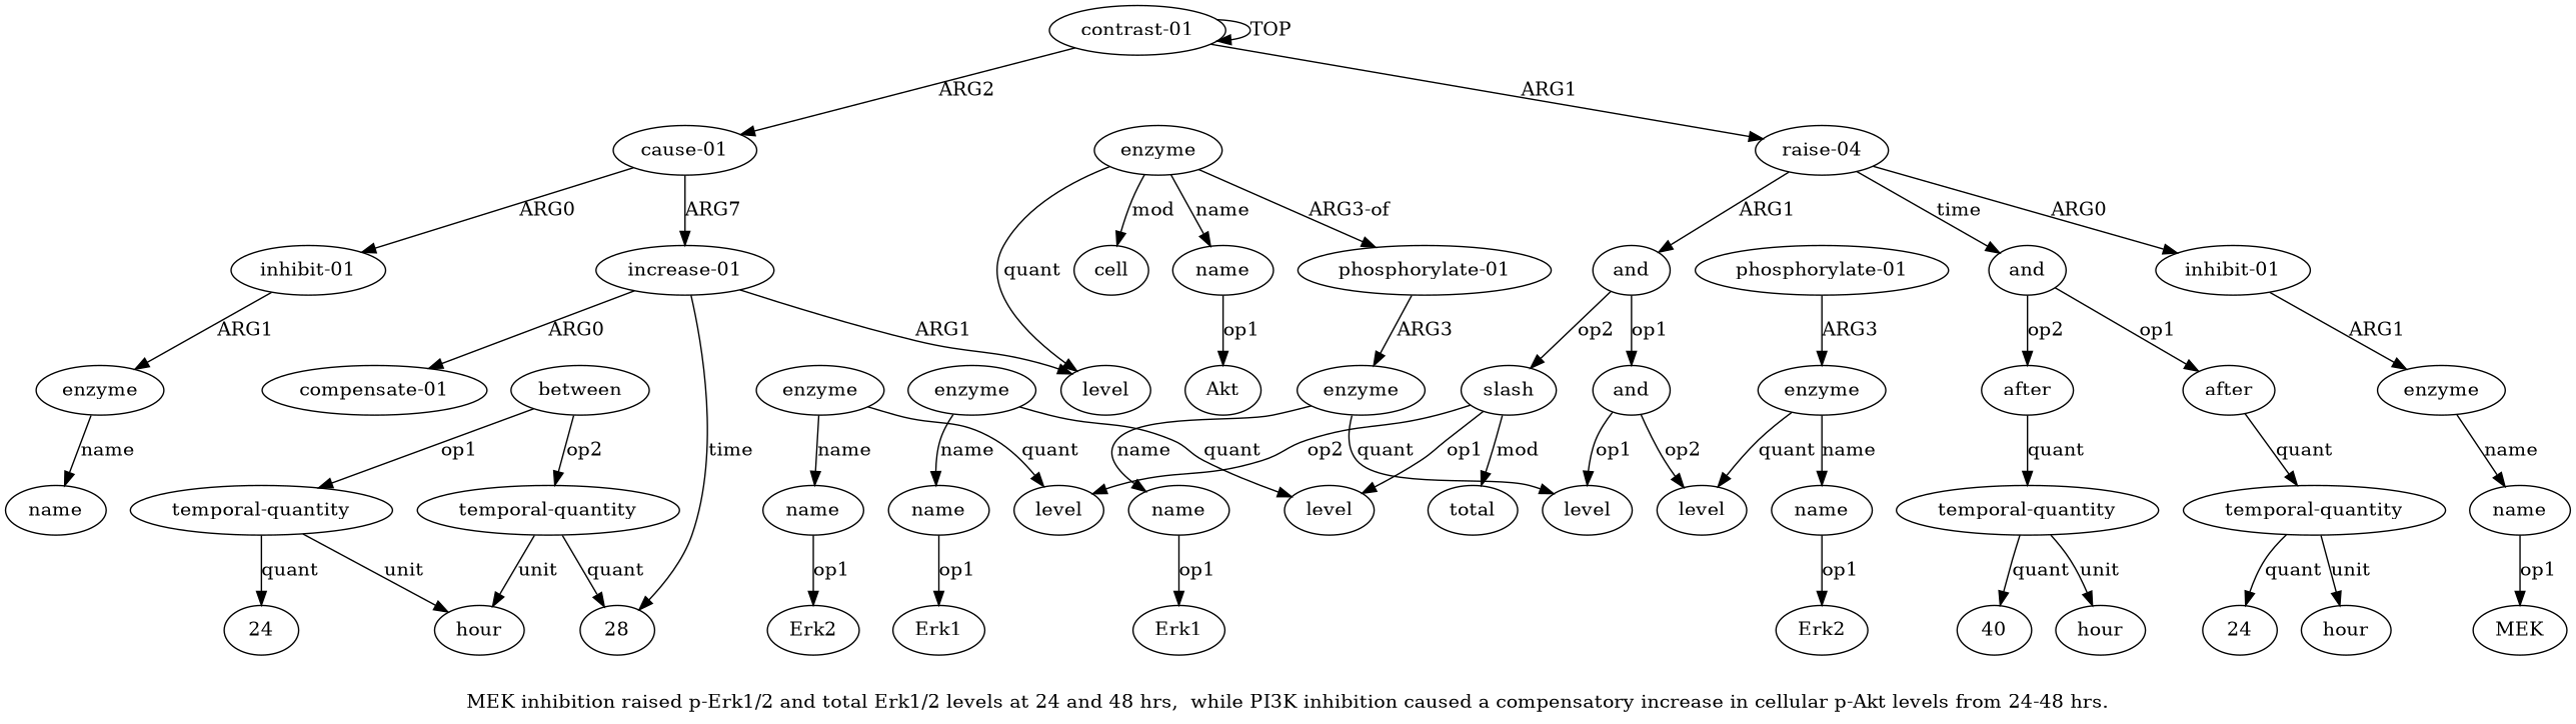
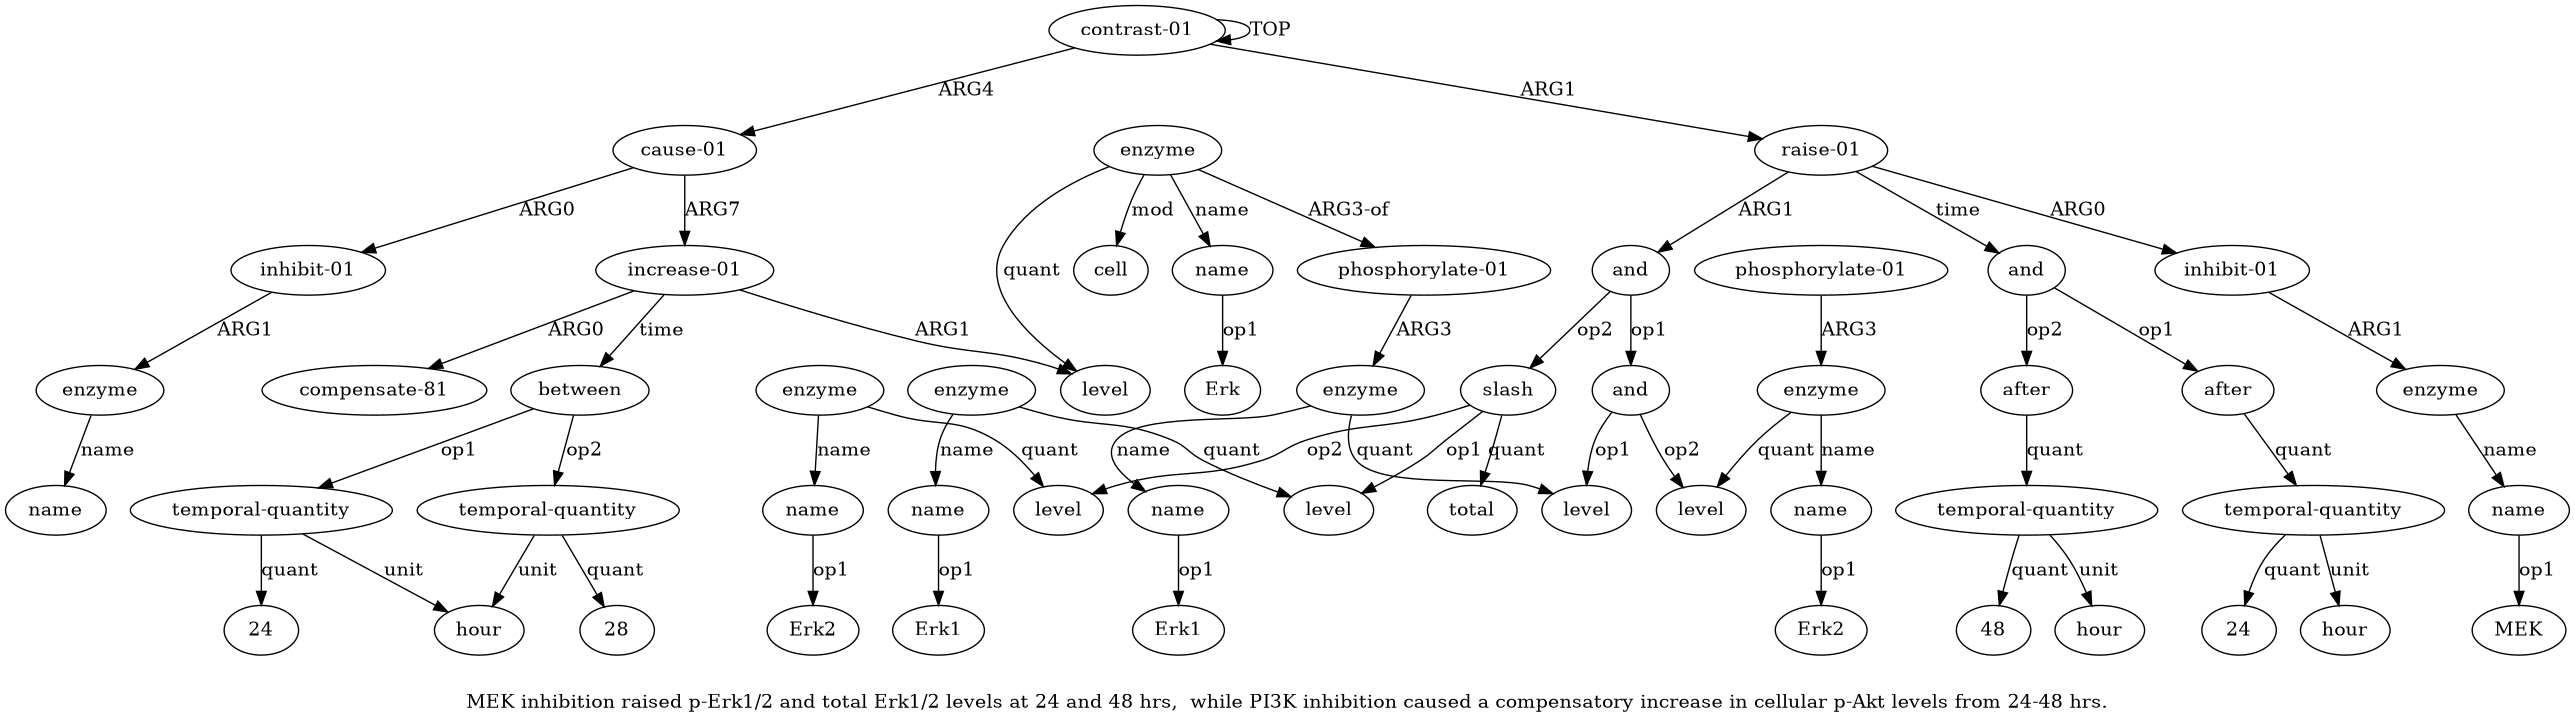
  digraph {
    label="MEK inhibition raised p-Erk1/2 and total Erk1/2 levels at 24 and 48 hrs,  while PI3K inhibition caused a compensatory increase in cellular p-Akt levels from 24-48 hrs."
    node [color=black gold_ind=-1 gold_label=enzyme test_ind=-1 test_label=enzyme]
    edge [color=black gold_label=quant test_label=quant]
    n1 [gold_ind=20 label=enzyme test_ind=20]
    n2 [gold_ind=21 gold_label=name label=name test_ind=21 test_label=name]
    n3 [gold_ind=19 gold_label=level label=level test_ind=19 test_label=level]
    n4 [gold_label=Erk2 label=Erk2 test_label=Erk2]
    n5 [gold_ind=22 gold_label=total label=total test_ind=22 test_label=total]
    n6 [gold_ind=23 gold_label=and label=and test_ind=23 test_label=and]
    n7 [gold_ind=24 gold_label=after label=after test_ind=24 test_label=after]
    n8 [gold_ind=27 gold_label=after label=after test_ind=27 test_label=after]
    n9 [gold_ind=25 gold_label="temporal-quantity" label="temporal-quantity" test_ind=25 test_label="temporal-quantity"]
    n10 [gold_ind=28 gold_label="temporal-quantity" label="temporal-quantity" test_ind=28 test_label="temporal-quantity"]
    n11 [gold_ind=26 gold_label=hour label=hour test_ind=26 test_label=hour]
    n12 [gold_label=24 label=24 test_label=24]
    n13 [gold_ind=29 gold_label=hour label=hour test_ind=29 test_label=hour]
-   n14 [gold_label=48 label=40 test_label=48]
+   n14 [gold_label=48 label=48 test_label=48]
    n15 [gold_ind=31 gold_label="inhibit-01" label="inhibit-01" test_ind=31 test_label="inhibit-01"]
    n16 [gold_ind=32 label=enzyme test_ind=32]
    n17 [gold_ind=33 gold_label=name label=name test_ind=33 test_label=name]
    n18 [gold_ind=30 gold_label="cause-01" label="cause-01" test_ind=30 test_label="cause-01"]
    n19 [gold_ind=34 gold_label="increase-01" label="increase-01" test_ind=34 test_label="increase-01"]
    n20 [gold_ind=35 gold_label=level label=level test_ind=35 test_label=level]
    n21 [gold_ind=40 gold_label=between label=between test_ind=40 test_label=between]
-   n22 [gold_ind=39 gold_label="compensate-01" label="compensate-01" test_ind=39 test_label="compensate-01"]
+   n22 [gold_ind=39 gold_label="compensate-01" label="compensate-81" test_ind=39 test_label="compensate-01"]
    n23 [gold_ind=43 gold_label="temporal-quantity" label="temporal-quantity" test_ind=43 test_label="temporal-quantity"]
    n24 [gold_ind=41 gold_label="temporal-quantity" label="temporal-quantity" test_ind=41 test_label="temporal-quantity"]
    n25 [gold_label=Erk1 label=Erk1 test_label=Erk1]
    n26 [gold_ind=37 gold_label=name label=name test_ind=37 test_label=name]
-   n27 [gold_label=Akt label=Akt test_label=Akt]
+   n27 [gold_label=Akt label=Erk test_label=Akt]
    n28 [gold_ind=36 label=enzyme test_ind=36]
    n29 [gold_ind=10 gold_label="phosphorylate-01" label="phosphorylate-01" test_ind=10 test_label="phosphorylate-01"]
    n30 [gold_ind=38 gold_label=cell label=cell test_ind=38 test_label=cell]
    n31 [gold_ind=8 label=enzyme test_ind=8]
    n32 [gold_ind=7 gold_label=level label=level test_ind=7 test_label=level]
    n33 [gold_ind=9 gold_label=name label=name test_ind=9 test_label=name]
    n34 [gold_label=28 label=28 test_label=28]
    n35 [gold_ind=42 gold_label=hour label=hour test_ind=42 test_label=hour]
    n36 [gold_label=24 label=24 test_label=24]
    n37 [gold_label=Erk2 label=Erk2 test_label=Erk2]
    n38 [gold_label=Erk1 label=Erk1 test_label=Erk1]
    n39 [gold_ind=15 gold_label=slash label=slash test_ind=15 test_label=slash]
    n40 [gold_ind=16 gold_label=level label=level test_ind=16 test_label=level]
    n41 [gold_ind=14 gold_label="phosphorylate-01" label="phosphorylate-01" test_ind=14 test_label="phosphorylate-01"]
    n42 [gold_ind=12 label=enzyme test_ind=12]
    n43 [gold_ind=11 gold_label=level label=level test_ind=11 test_label=level]
    n44 [gold_ind=13 gold_label=name label=name test_ind=13 test_label=name]
    n45 [gold_ind=17 label=enzyme test_ind=17]
    n46 [gold_ind=18 gold_label=name label=name test_ind=18 test_label=name]
-   n47 [gold_ind=1 gold_label="raise-01" label="raise-04" test_ind=1 test_label="raise-01"]
+   n47 [gold_ind=1 gold_label="raise-01" label="raise-01" test_ind=1 test_label="raise-01"]
    n48 [gold_ind=2 gold_label="inhibit-01" label="inhibit-01" test_ind=2 test_label="inhibit-01"]
    n49 [gold_ind=5 gold_label=and label=and test_ind=5 test_label=and]
    n50 [gold_ind=3 label=enzyme test_ind=3]
    n51 [gold_ind=6 gold_label=and label=and test_ind=6 test_label=and]
    n52 [gold_ind=4 gold_label=name label=name test_ind=4 test_label=name]
    n53 [gold_ind=0 gold_label="contrast-01" label="contrast-01" test_ind=0 test_label="contrast-01"]
    n54 [gold_label=MEK label=MEK test_label=MEK]
    n1 -> n2 [gold_label=name label=name test_label=name]
    n1 -> n3 [label=quant]
    n2 -> n4 [gold_label=op1 label=op1 test_label=op1]
    n6 -> n7 [gold_label=op1 label=op1 test_label=op1]
    n6 -> n8 [gold_label=op2 label=op2 test_label=op2]
    n7 -> n9 [label=quant]
    n8 -> n10 [label=quant]
    n9 -> n11 [gold_label=unit label=unit test_label=unit]
    n9 -> n12 [label=quant]
    n10 -> n13 [gold_label=unit label=unit test_label=unit]
    n10 -> n14 [label=quant]
    n15 -> n16 [gold_label=ARG1 label=ARG1 test_label=ARG1]
    n16 -> n17 [gold_label=name label=name test_label=name]
    n18 -> n15 [gold_label=ARG0 label=ARG0 test_label=ARG0]
    n18 -> n19 [gold_label=ARG1 label=ARG7 test_label=ARG1]
    n19 -> n20 [gold_label=ARG1 label=ARG1 test_label=ARG1]
-   n19 -> n34 [gold_label=time label=time test_label=time]
+   n19 -> n21 [gold_label=time label=time test_label=time]
    n19 -> n22 [gold_label=ARG0 label=ARG0 test_label=ARG0]
    n21 -> n23 [gold_label=op2 label=op2 test_label=op2]
    n21 -> n24 [gold_label=op1 label=op1 test_label=op1]
    n23 -> n34 [label=quant]
    n23 -> n35 [gold_label=unit label=unit test_label=unit]
    n24 -> n35 [gold_label=unit label=unit test_label=unit]
    n24 -> n36 [label=quant]
    n26 -> n27 [gold_label=op1 label=op1 test_label=op1]
    n28 -> n20 [label=quant]
    n28 -> n26 [gold_label=name label=name test_label=name]
    n28 -> n29 [gold_label="ARG3-of" label="ARG3-of" test_label="ARG3-of"]
    n28 -> n30 [gold_label=mod label=mod test_label=mod]
    n29 -> n31 [gold_label=ARG3 label=ARG3 test_label=ARG3]
    n31 -> n32 [label=quant]
    n31 -> n33 [gold_label=name label=name test_label=name]
    n33 -> n25 [gold_label=op1 label=op1 test_label=op1]
    n39 -> n3 [gold_label=op2 label=op2 test_label=op2]
-   n39 -> n5 [gold_label=mod label=mod test_label=mod]
+   n39 -> n5 [gold_label=mod label=quant test_label=mod]
    n39 -> n40 [gold_label=op1 label=op1 test_label=op1]
    n41 -> n42 [gold_label=ARG3 label=ARG3 test_label=ARG3]
    n42 -> n43 [label=quant]
    n42 -> n44 [gold_label=name label=name test_label=name]
    n44 -> n37 [gold_label=op1 label=op1 test_label=op1]
    n45 -> n40 [label=quant]
    n45 -> n46 [gold_label=name label=name test_label=name]
    n46 -> n38 [gold_label=op1 label=op1 test_label=op1]
    n47 -> n6 [gold_label=time label=time test_label=time]
    n47 -> n48 [gold_label=ARG0 label=ARG0 test_label=ARG0]
    n47 -> n49 [gold_label=ARG1 label=ARG1 test_label=ARG1]
    n48 -> n50 [gold_label=ARG1 label=ARG1 test_label=ARG1]
    n49 -> n39 [gold_label=op2 label=op2 test_label=op2]
    n49 -> n51 [gold_label=op1 label=op1 test_label=op1]
    n50 -> n52 [gold_label=name label=name test_label=name]
    n51 -> n32 [gold_label=op1 label=op1 test_label=op1]
    n51 -> n43 [gold_label=op2 label=op2 test_label=op2]
    n52 -> n54 [gold_label=op1 label=op1 test_label=op1]
-   n53 -> n18 [gold_label=ARG2 label=ARG2 test_label=ARG2]
+   n53 -> n18 [gold_label=ARG2 label=ARG4 test_label=ARG2]
    n53 -> n47 [gold_label=ARG1 label=ARG1 test_label=ARG1]
    n53 -> n53 [gold_label=TOP label=TOP test_label=TOP]
  }
